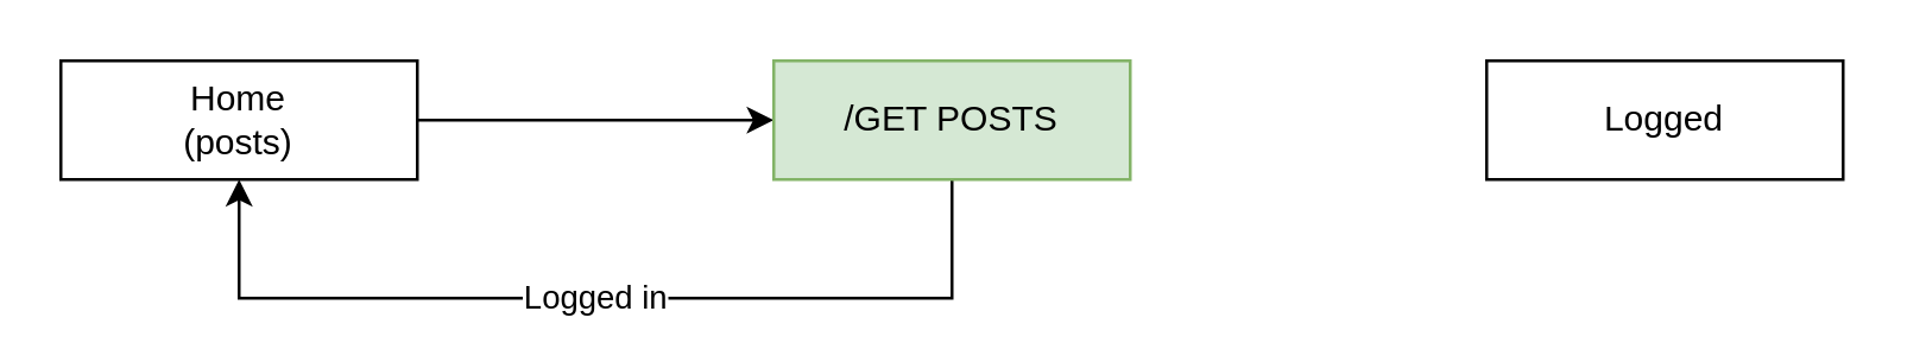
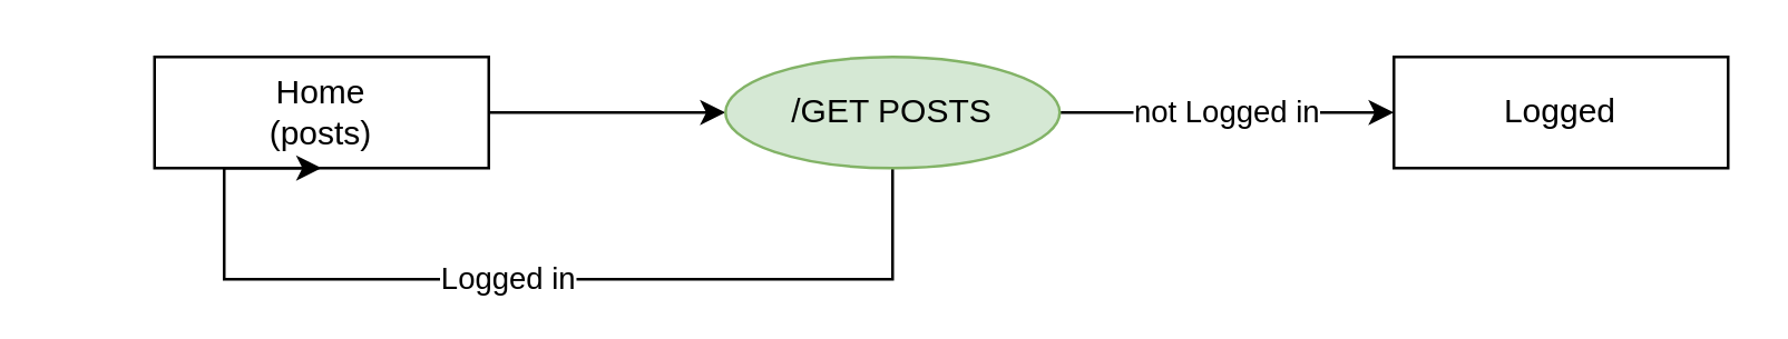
  <mxCell id="0" />
  <mxCell id="1" parent="0" />
  <mxCell id="2" style="edgeStyle=orthogonalEdgeStyle;rounded=0;orthogonalLoop=1;jettySize=auto;html=1;entryX=0;entryY=0.5;entryDx=0;entryDy=0;" edge="1" parent="1" source="3" target="6"><mxGeometry relative="1" as="geometry" /></mxCell>
- <mxCell id="3" value="Home &lt;br&gt;(posts)" style="rounded=0;whiteSpace=wrap;html=1;" vertex="1" parent="1"><mxGeometry x="20" y="20" width="120" height="40" as="geometry" /></mxCell>
+ <mxCell id="3" value="Home &lt;br&gt;(posts)" style="rounded=0;whiteSpace=wrap;html=1;" vertex="1" parent="1"><mxGeometry x="55" y="20" width="120" height="40" as="geometry" /></mxCell>
+ <mxCell id="4" value="not Logged in" style="edgeStyle=orthogonalEdgeStyle;rounded=0;orthogonalLoop=1;jettySize=auto;html=1;entryX=0;entryY=0.5;entryDx=0;entryDy=0;" edge="1" parent="1" source="6" target="7"><mxGeometry relative="1" as="geometry"><mxPoint x="460" y="40" as="targetPoint" /></mxGeometry></mxCell>
  <mxCell id="5" value="Logged in" style="edgeStyle=orthogonalEdgeStyle;rounded=0;orthogonalLoop=1;jettySize=auto;html=1;entryX=0.5;entryY=1;entryDx=0;entryDy=0;exitX=0.5;exitY=1;exitDx=0;exitDy=0;" edge="1" parent="1" source="6" target="3"><mxGeometry relative="1" as="geometry"><Array as="points"><mxPoint x="320" y="100" /><mxPoint x="80" y="100" /></Array></mxGeometry></mxCell>
- <mxCell id="6" value="/GET POSTS" style="rounded=0;whiteSpace=wrap;html=1;fillColor=#d5e8d4;strokeColor=#82b366;" vertex="1" parent="1"><mxGeometry x="260" y="20" width="120" height="40" as="geometry" /></mxCell>
+ <mxCell id="6" value="/GET POSTS" style="ellipse;whiteSpace=wrap;html=1;fillColor=#d5e8d4;strokeColor=#82b366;" vertex="1" parent="1"><mxGeometry x="260" y="20" width="120" height="40" as="geometry" /></mxCell>
  <mxCell id="7" value="Logged" style="rounded=0;whiteSpace=wrap;html=1;" vertex="1" parent="1"><mxGeometry x="500" y="20" width="120" height="40" as="geometry" /></mxCell>
